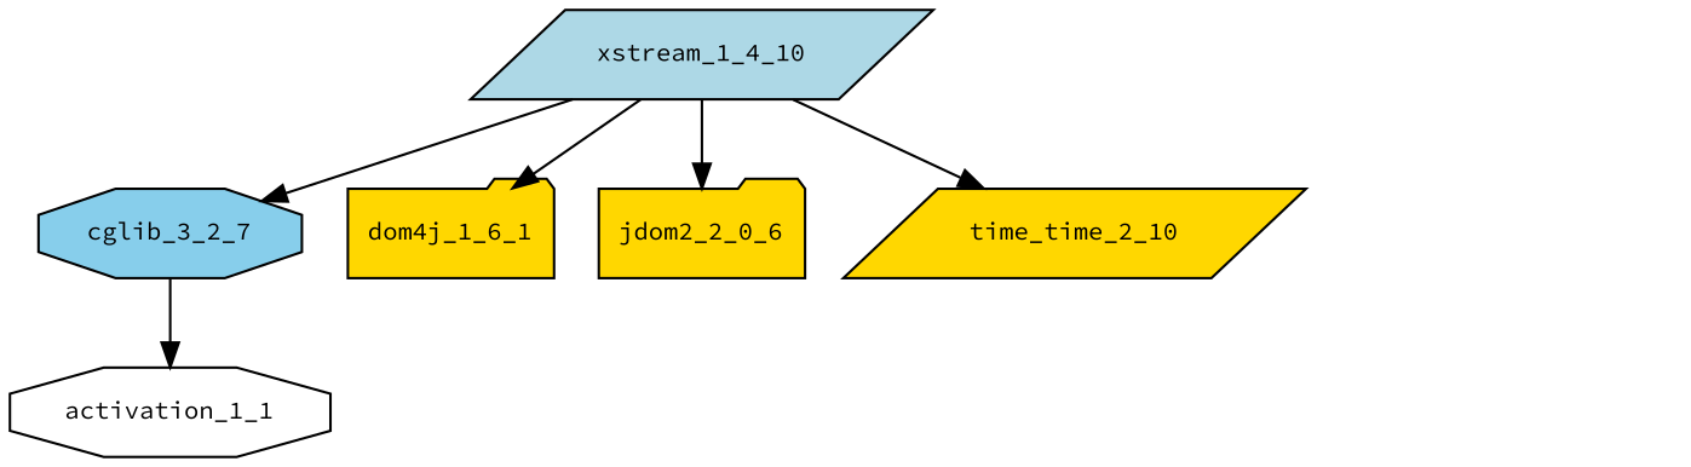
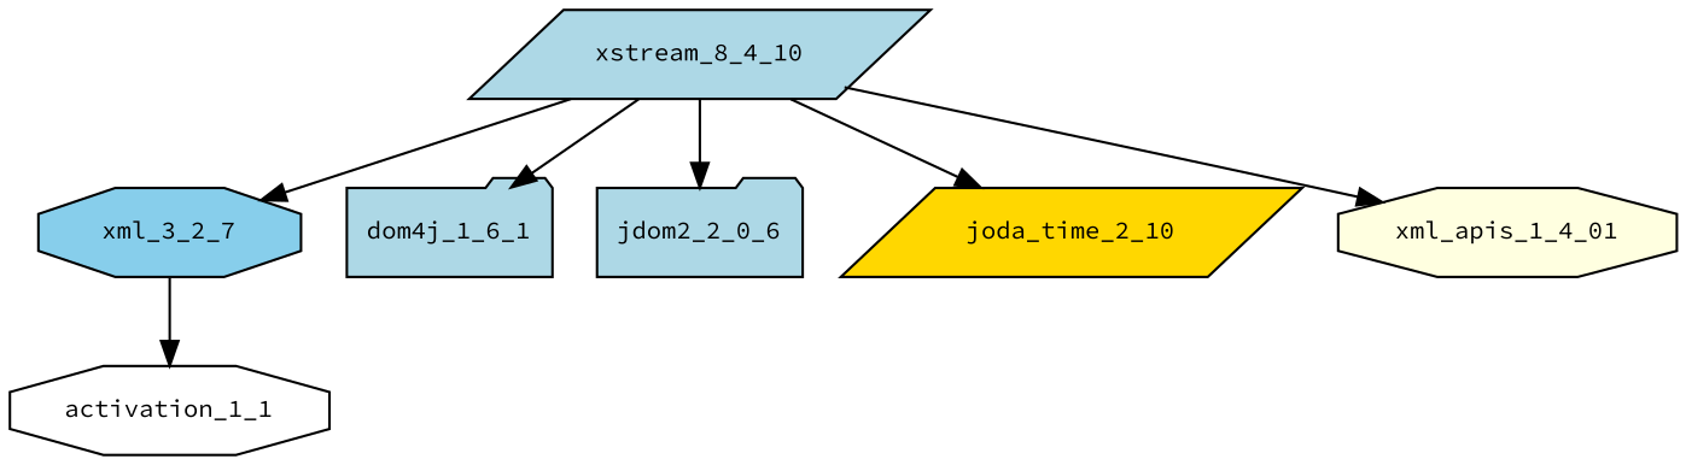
  digraph {
    fontname="Source Code Pro"
    node [fillcolor=lightblue fontname="Source Code Pro" fontsize=10.0 shape=octagon style=filled]
    edge [fontname="Source Code Pro"]
-   xstream_1_4_10 [shape=parallelogram]
-   cglib_3_2_7 [fillcolor=skyblue]
-   dom4j_1_6_1 [fillcolor=gold shape=folder]
-   jdom2_2_0_6 [fillcolor=gold shape=folder]
-   joda_time_2_10 [fillcolor=gold shape=parallelogram label=time_time_2_10]
+   xstream_1_4_10 [shape=parallelogram label=xstream_8_4_10]
+   cglib_3_2_7 [fillcolor=skyblue label=xml_3_2_7]
+   dom4j_1_6_1 [shape=folder]
+   jdom2_2_0_6 [shape=folder]
+   joda_time_2_10 [fillcolor=gold shape=parallelogram]
+   xml_apis_1_4_01 [fillcolor=lightyellow]
    activation_1_1 [fillcolor=white]
    xstream_1_4_10 -> cglib_3_2_7
    xstream_1_4_10 -> dom4j_1_6_1
    xstream_1_4_10 -> jdom2_2_0_6
    xstream_1_4_10 -> joda_time_2_10
+   xstream_1_4_10 -> xml_apis_1_4_01
    cglib_3_2_7 -> activation_1_1
  }
